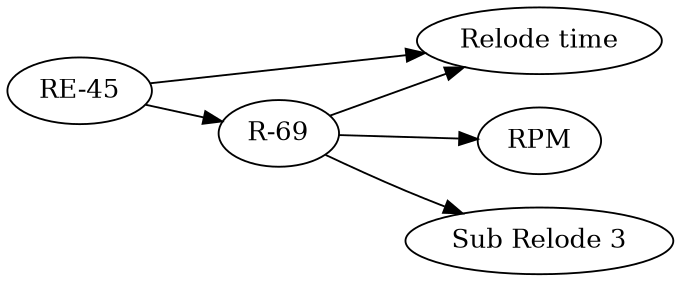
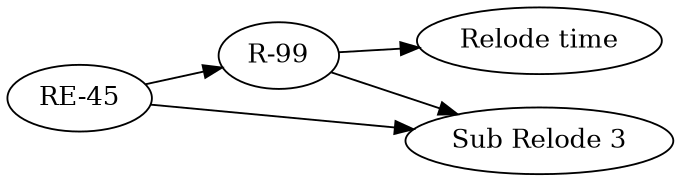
  digraph {
    rankdir=LR
    n1 [label="RE-45"]
    n2 [label="Relode time"]
-   n3 [label="R-69"]
-   n4 [label=RPM]
+   n3 [label="R-99"]
    n5 [label="Sub Relode 3"]
-   n1 -> n2
+   n1 -> n5
    n1 -> n3
    n3 -> n2
-   n3 -> n4
    n3 -> n5
  }
